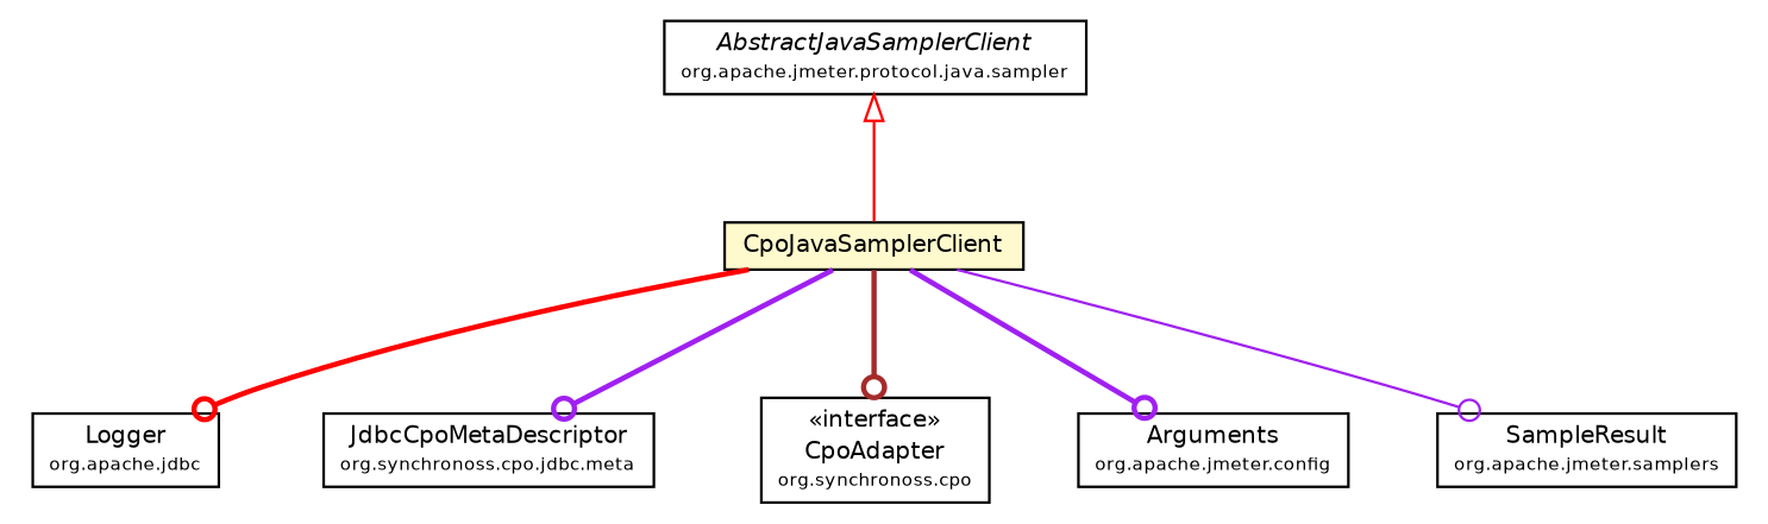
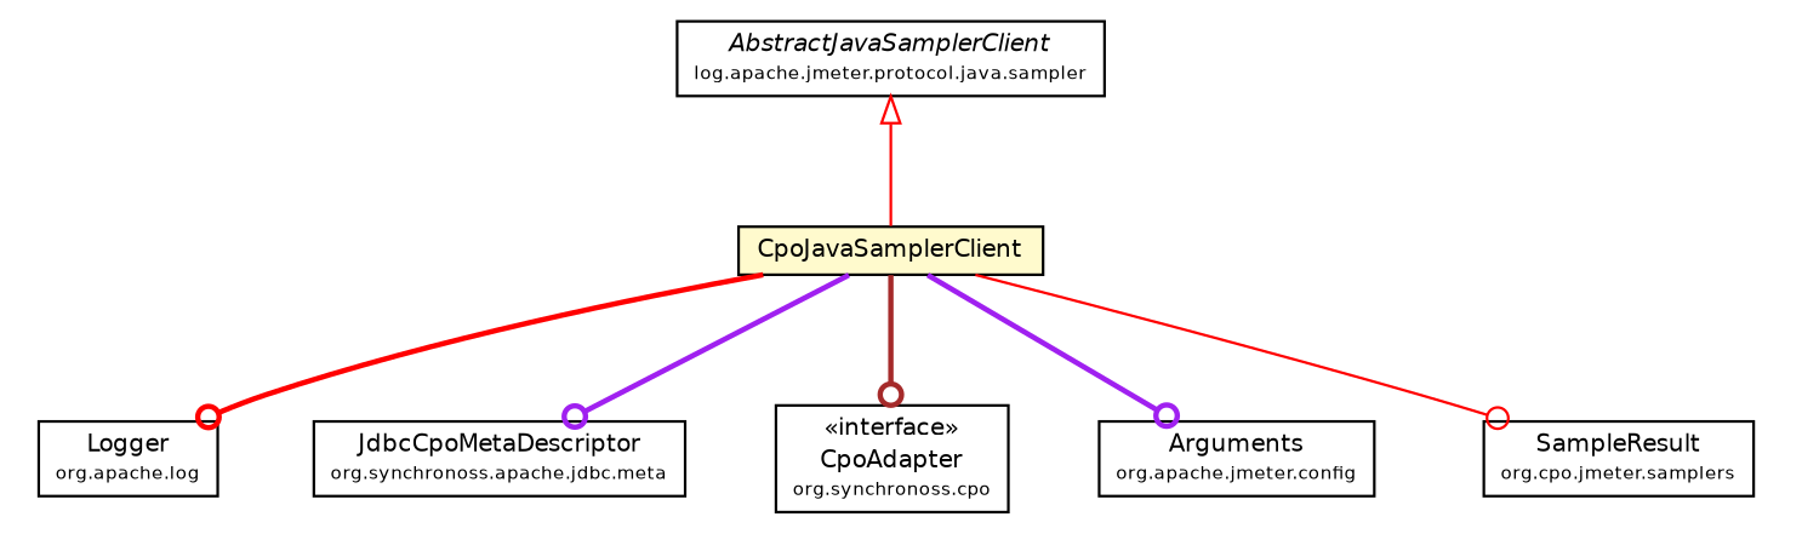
  digraph {
    node [fontcolor=black fontname=Helvetica fontsize=9.0 shape=plaintext]
    edge [arrowhead=odot color=red fontcolor=black fontname=Helvetica fontsize=10.0 headport=p labelfontname=Helvetica labelfontsize=10 style=bold tailport=p]
    n1 [label=<<table border="0" cellborder="1" cellspacing="0" cellpadding="2" port="p" bgcolor="lemonChiffon" href="./CpoJavaSamplerClient.html"> 		<tr><td><table border="0" cellspacing="0" cellpadding="1"> 			<tr><td> CpoJavaSamplerClient </td></tr> 		</table></td></tr> 		</table>>]
-   n2 [label=<<table border="0" cellborder="1" cellspacing="0" cellpadding="2" port="p" href="http://java.sun.com/j2se/1.4.2/docs/api/org/apache/log/Logger.html"> 		<tr><td><table border="0" cellspacing="0" cellpadding="1"> 			<tr><td> Logger </td></tr> 			<tr><td><font point-size="7.0"> org.apache.jdbc </font></td></tr> 		</table></td></tr> 		</table>>]
-   n3 [label=<<table border="0" cellborder="1" cellspacing="0" cellpadding="2" port="p" href="http://java.sun.com/j2se/1.4.2/docs/api/org/synchronoss/cpo/jdbc/meta/JdbcCpoMetaDescriptor.html"> 		<tr><td><table border="0" cellspacing="0" cellpadding="1"> 			<tr><td> JdbcCpoMetaDescriptor </td></tr> 			<tr><td><font point-size="7.0"> org.synchronoss.cpo.jdbc.meta </font></td></tr> 		</table></td></tr> 		</table>>]
+   n2 [label=<<table border="0" cellborder="1" cellspacing="0" cellpadding="2" port="p" href="http://java.sun.com/j2se/1.4.2/docs/api/org/apache/log/Logger.html"> 		<tr><td><table border="0" cellspacing="0" cellpadding="1"> 			<tr><td> Logger </td></tr> 			<tr><td><font point-size="7.0"> org.apache.log </font></td></tr> 		</table></td></tr> 		</table>>]
+   n3 [label=<<table border="0" cellborder="1" cellspacing="0" cellpadding="2" port="p" href="http://java.sun.com/j2se/1.4.2/docs/api/org/synchronoss/cpo/jdbc/meta/JdbcCpoMetaDescriptor.html"> 		<tr><td><table border="0" cellspacing="0" cellpadding="1"> 			<tr><td> JdbcCpoMetaDescriptor </td></tr> 			<tr><td><font point-size="7.0"> org.synchronoss.apache.jdbc.meta </font></td></tr> 		</table></td></tr> 		</table>>]
    n4 [label=<<table border="0" cellborder="1" cellspacing="0" cellpadding="2" port="p" href="http://java.sun.com/j2se/1.4.2/docs/api/org/synchronoss/cpo/CpoAdapter.html"> 		<tr><td><table border="0" cellspacing="0" cellpadding="1"> 			<tr><td> &laquo;interface&raquo; </td></tr> 			<tr><td> CpoAdapter </td></tr> 			<tr><td><font point-size="7.0"> org.synchronoss.cpo </font></td></tr> 		</table></td></tr> 		</table>>]
    n5 [label=<<table border="0" cellborder="1" cellspacing="0" cellpadding="2" port="p" href="http://java.sun.com/j2se/1.4.2/docs/api/org/apache/jmeter/config/Arguments.html"> 		<tr><td><table border="0" cellspacing="0" cellpadding="1"> 			<tr><td> Arguments </td></tr> 			<tr><td><font point-size="7.0"> org.apache.jmeter.config </font></td></tr> 		</table></td></tr> 		</table>>]
-   n6 [label=<<table border="0" cellborder="1" cellspacing="0" cellpadding="2" port="p" href="http://java.sun.com/j2se/1.4.2/docs/api/org/apache/jmeter/samplers/SampleResult.html"> 		<tr><td><table border="0" cellspacing="0" cellpadding="1"> 			<tr><td> SampleResult </td></tr> 			<tr><td><font point-size="7.0"> org.apache.jmeter.samplers </font></td></tr> 		</table></td></tr> 		</table>>]
-   n7 [label=<<table border="0" cellborder="1" cellspacing="0" cellpadding="2" port="p" href="http://java.sun.com/j2se/1.4.2/docs/api/org/apache/jmeter/protocol/java/sampler/AbstractJavaSamplerClient.html"> 		<tr><td><table border="0" cellspacing="0" cellpadding="1"> 			<tr><td><font face="Helvetica-Oblique"> AbstractJavaSamplerClient </font></td></tr> 			<tr><td><font point-size="7.0"> org.apache.jmeter.protocol.java.sampler </font></td></tr> 		</table></td></tr> 		</table>>]
+   n6 [label=<<table border="0" cellborder="1" cellspacing="0" cellpadding="2" port="p" href="http://java.sun.com/j2se/1.4.2/docs/api/org/apache/jmeter/samplers/SampleResult.html"> 		<tr><td><table border="0" cellspacing="0" cellpadding="1"> 			<tr><td> SampleResult </td></tr> 			<tr><td><font point-size="7.0"> org.cpo.jmeter.samplers </font></td></tr> 		</table></td></tr> 		</table>>]
+   n7 [label=<<table border="0" cellborder="1" cellspacing="0" cellpadding="2" port="p" href="http://java.sun.com/j2se/1.4.2/docs/api/org/apache/jmeter/protocol/java/sampler/AbstractJavaSamplerClient.html"> 		<tr><td><table border="0" cellspacing="0" cellpadding="1"> 			<tr><td><font face="Helvetica-Oblique"> AbstractJavaSamplerClient </font></td></tr> 			<tr><td><font point-size="7.0"> log.apache.jmeter.protocol.java.sampler </font></td></tr> 		</table></td></tr> 		</table>>]
    n1 -> n2
    n1 -> n3 [color=purple]
    n1 -> n4 [color=brown]
    n1 -> n5 [color=purple]
-   n1 -> n6 [color=purple style=solid]
+   n1 -> n6 [style=solid]
    n7 -> n1 [arrowtail=empty dir=back fontsize=10 style=solid arrowhead="" fontcolor=""]
  }
